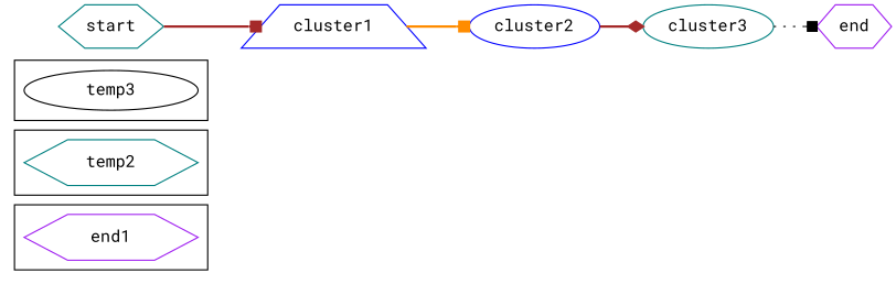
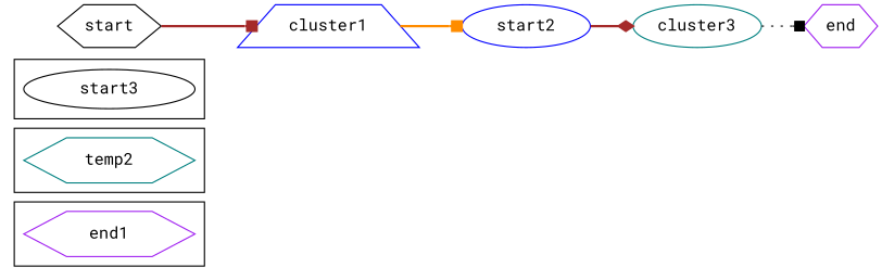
  digraph {
    fontname="Roboto Mono"
    rankdir=LR
    node [color=purple fontname="Roboto Mono" shape=hexagon]
    edge [arrowhead=box color=brown fontname="Roboto Mono" style=bold]
    n1 [height=0.2 label=end1 width=2]
    temp2 [color=teal height=0.2 width=2]
-   temp3 [color=black height=0.2 shape=ellipse width=2]
-   start [color=teal]
+   temp3 [color=black height=0.2 shape=ellipse width=2 label=start3]
+   start [color=black]
    cluster1 [color=blue shape=trapezium]
-   cluster2 [color=blue shape=ellipse]
+   cluster2 [color=blue shape=ellipse label=start2]
    cluster3 [color=teal shape=ellipse]
    end
    subgraph cluster_1 {
      subgraph sub_2 {
        n1
      }
    }
    subgraph cluster_3 {
      subgraph sub_4 {
        temp2
      }
    }
    subgraph cluster_5 {
      subgraph sub_6 {
        temp3
      }
    }
    start -> cluster1
    cluster1 -> cluster2 [color=darkorange]
    cluster2 -> cluster3 [arrowhead=diamond]
    cluster3 -> end [color=black style=dotted]
  }
